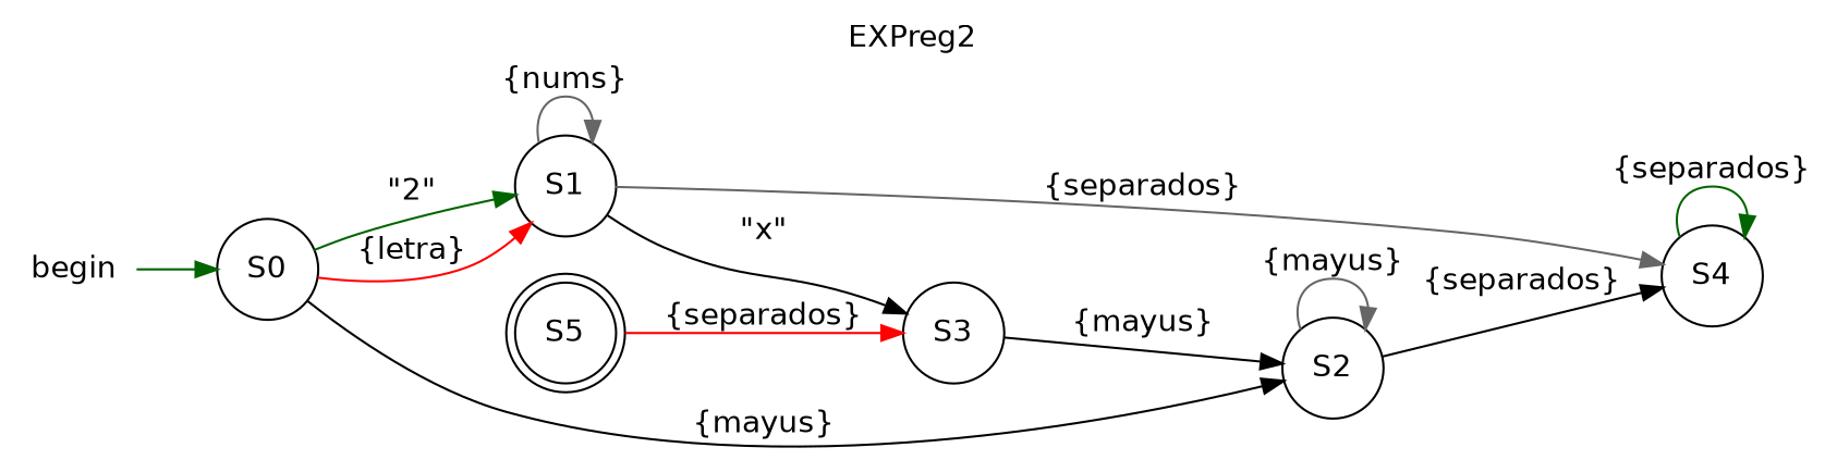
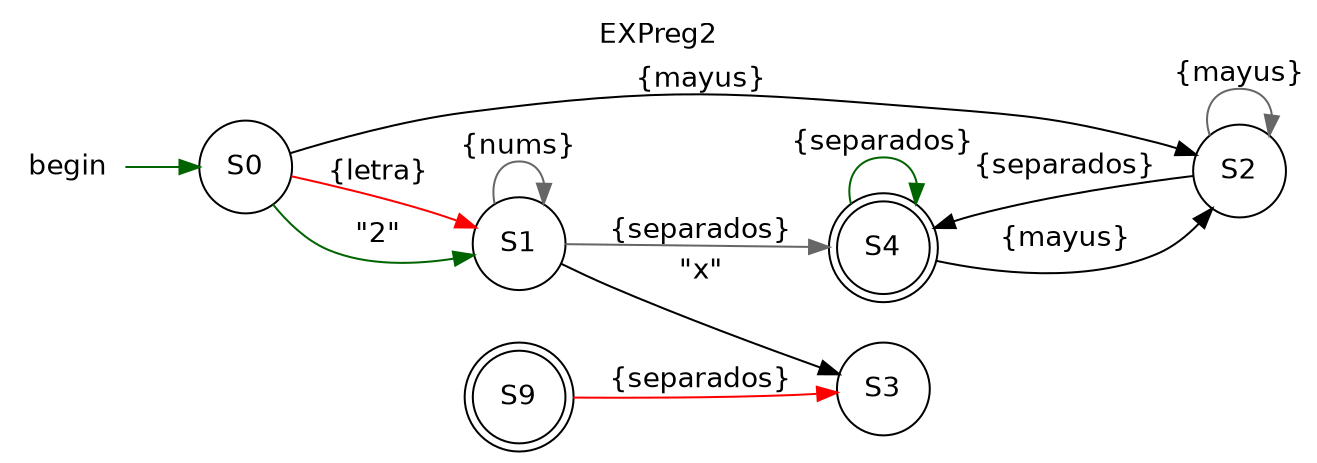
  digraph {
    fontname="DejaVu Sans"
    label=EXPreg2
    labelloc=t
    rankdir=LR
    node [fontname="DejaVu Sans" shape=circle]
    edge [color=black fontname="DejaVu Sans"]
    begin [shape=none]
    S0
    S1
    S2
-   S4
+   S4 [shape=doublecircle]
    S3
-   S5 [shape=doublecircle]
+   S5 [shape=doublecircle label=S9]
    begin -> S0 [color=darkgreen]
    S0 -> S1 [color=red label="{letra}"]
    S0 -> S1 [color=darkgreen label="\"2\""]
    S0 -> S2 [label="{mayus}"]
    S1 -> S1 [color=gray40 label="{nums}"]
    S1 -> S4 [color=gray40 label="{separados}"]
    S1 -> S3 [label="\"x\""]
    S2 -> S2 [color=gray40 label="{mayus}"]
    S2 -> S4 [label="{separados}"]
-   S3 -> S2 [label="{mayus}"]
+   S4 -> S2 [label="{mayus}"]
    S4 -> S4 [color=darkgreen label="{separados}"]
    S5 -> S3 [color=red label="{separados}"]
  }
